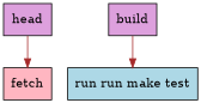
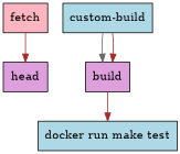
  digraph {
    rankdir=TB
    node [fillcolor=plum shape=box style=filled]
    edge [color=brown]
    n1 [label=head]
    n2 [fillcolor=lightpink label=fetch]
+   n3 [fillcolor=lightblue label="custom-build"]
    n4 [label=build]
-   n5 [fillcolor=lightblue label="run run make test"]
-   n1 -> n2
+   n5 [fillcolor=lightblue label="docker run make test"]
+   n2 -> n1
+   n3 -> n4 [color=gray40]
+   n3 -> n4
    n4 -> n5
  }
